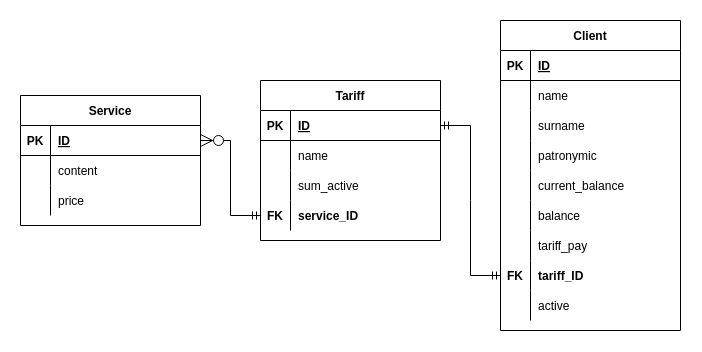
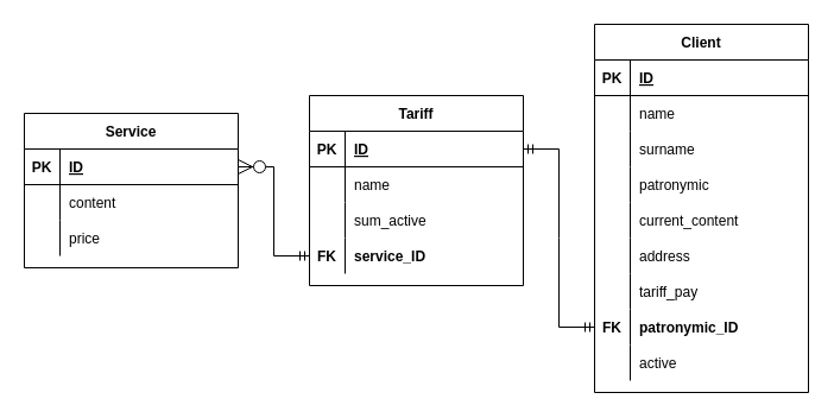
  <mxCell id="0" />
  <mxCell id="1" parent="0" />
  <mxCell id="2" value="Client" style="shape=table;startSize=30;container=1;collapsible=1;childLayout=tableLayout;fixedRows=1;rowLines=0;fontStyle=1;align=center;resizeLast=1;" parent="1" vertex="1"><mxGeometry x="500" y="20" width="180" height="310" as="geometry" /></mxCell>
  <mxCell id="3" value="" style="shape=tableRow;horizontal=0;startSize=0;swimlaneHead=0;swimlaneBody=0;fillColor=none;collapsible=0;dropTarget=0;points=[[0,0.5],[1,0.5]];portConstraint=eastwest;top=0;left=0;right=0;bottom=1;" parent="2" vertex="1"><mxGeometry y="30" width="180" height="30" as="geometry" /></mxCell>
  <mxCell id="4" value="PK" style="shape=partialRectangle;connectable=0;fillColor=none;top=0;left=0;bottom=0;right=0;fontStyle=1;overflow=hidden;" parent="3" vertex="1"><mxGeometry width="30" height="30" as="geometry"><mxRectangle width="30" height="30" as="alternateBounds" /></mxGeometry></mxCell>
  <mxCell id="5" value="ID" style="shape=partialRectangle;connectable=0;fillColor=none;top=0;left=0;bottom=0;right=0;align=left;spacingLeft=6;fontStyle=5;overflow=hidden;" parent="3" vertex="1"><mxGeometry x="30" width="150" height="30" as="geometry"><mxRectangle width="150" height="30" as="alternateBounds" /></mxGeometry></mxCell>
  <mxCell id="6" value="" style="shape=tableRow;horizontal=0;startSize=0;swimlaneHead=0;swimlaneBody=0;fillColor=none;collapsible=0;dropTarget=0;points=[[0,0.5],[1,0.5]];portConstraint=eastwest;top=0;left=0;right=0;bottom=0;" parent="2" vertex="1"><mxGeometry y="60" width="180" height="30" as="geometry" /></mxCell>
  <mxCell id="7" value="" style="shape=partialRectangle;connectable=0;fillColor=none;top=0;left=0;bottom=0;right=0;editable=1;overflow=hidden;" parent="6" vertex="1"><mxGeometry width="30" height="30" as="geometry"><mxRectangle width="30" height="30" as="alternateBounds" /></mxGeometry></mxCell>
  <mxCell id="8" value="name" style="shape=partialRectangle;connectable=0;fillColor=none;top=0;left=0;bottom=0;right=0;align=left;spacingLeft=6;overflow=hidden;" parent="6" vertex="1"><mxGeometry x="30" width="150" height="30" as="geometry"><mxRectangle width="150" height="30" as="alternateBounds" /></mxGeometry></mxCell>
  <mxCell id="9" value="" style="shape=tableRow;horizontal=0;startSize=0;swimlaneHead=0;swimlaneBody=0;fillColor=none;collapsible=0;dropTarget=0;points=[[0,0.5],[1,0.5]];portConstraint=eastwest;top=0;left=0;right=0;bottom=0;" parent="2" vertex="1"><mxGeometry y="90" width="180" height="30" as="geometry" /></mxCell>
  <mxCell id="10" value="" style="shape=partialRectangle;connectable=0;fillColor=none;top=0;left=0;bottom=0;right=0;editable=1;overflow=hidden;" parent="9" vertex="1"><mxGeometry width="30" height="30" as="geometry"><mxRectangle width="30" height="30" as="alternateBounds" /></mxGeometry></mxCell>
  <mxCell id="11" value="surname" style="shape=partialRectangle;connectable=0;fillColor=none;top=0;left=0;bottom=0;right=0;align=left;spacingLeft=6;overflow=hidden;" parent="9" vertex="1"><mxGeometry x="30" width="150" height="30" as="geometry"><mxRectangle width="150" height="30" as="alternateBounds" /></mxGeometry></mxCell>
  <mxCell id="12" value="" style="shape=tableRow;horizontal=0;startSize=0;swimlaneHead=0;swimlaneBody=0;fillColor=none;collapsible=0;dropTarget=0;points=[[0,0.5],[1,0.5]];portConstraint=eastwest;top=0;left=0;right=0;bottom=0;" parent="2" vertex="1"><mxGeometry y="120" width="180" height="30" as="geometry" /></mxCell>
  <mxCell id="13" value="" style="shape=partialRectangle;connectable=0;fillColor=none;top=0;left=0;bottom=0;right=0;editable=1;overflow=hidden;" parent="12" vertex="1"><mxGeometry width="30" height="30" as="geometry"><mxRectangle width="30" height="30" as="alternateBounds" /></mxGeometry></mxCell>
  <mxCell id="14" value="patronymic" style="shape=partialRectangle;connectable=0;fillColor=none;top=0;left=0;bottom=0;right=0;align=left;spacingLeft=6;overflow=hidden;" parent="12" vertex="1"><mxGeometry x="30" width="150" height="30" as="geometry"><mxRectangle width="150" height="30" as="alternateBounds" /></mxGeometry></mxCell>
  <mxCell id="15" style="shape=tableRow;horizontal=0;startSize=0;swimlaneHead=0;swimlaneBody=0;fillColor=none;collapsible=0;dropTarget=0;points=[[0,0.5],[1,0.5]];portConstraint=eastwest;top=0;left=0;right=0;bottom=0;" parent="2" vertex="1"><mxGeometry y="150" width="180" height="30" as="geometry" /></mxCell>
  <mxCell id="16" style="shape=partialRectangle;connectable=0;fillColor=none;top=0;left=0;bottom=0;right=0;editable=1;overflow=hidden;" parent="15" vertex="1"><mxGeometry width="30" height="30" as="geometry"><mxRectangle width="30" height="30" as="alternateBounds" /></mxGeometry></mxCell>
- <mxCell id="17" value="current_balance" style="shape=partialRectangle;connectable=0;fillColor=none;top=0;left=0;bottom=0;right=0;align=left;spacingLeft=6;overflow=hidden;" parent="15" vertex="1"><mxGeometry x="30" width="150" height="30" as="geometry"><mxRectangle width="150" height="30" as="alternateBounds" /></mxGeometry></mxCell>
+ <mxCell id="17" value="current_content" style="shape=partialRectangle;connectable=0;fillColor=none;top=0;left=0;bottom=0;right=0;align=left;spacingLeft=6;overflow=hidden;" parent="15" vertex="1"><mxGeometry x="30" width="150" height="30" as="geometry"><mxRectangle width="150" height="30" as="alternateBounds" /></mxGeometry></mxCell>
  <mxCell id="18" style="shape=tableRow;horizontal=0;startSize=0;swimlaneHead=0;swimlaneBody=0;fillColor=none;collapsible=0;dropTarget=0;points=[[0,0.5],[1,0.5]];portConstraint=eastwest;top=0;left=0;right=0;bottom=0;" parent="2" vertex="1"><mxGeometry y="180" width="180" height="30" as="geometry" /></mxCell>
  <mxCell id="19" style="shape=partialRectangle;connectable=0;fillColor=none;top=0;left=0;bottom=0;right=0;editable=1;overflow=hidden;" parent="18" vertex="1"><mxGeometry width="30" height="30" as="geometry"><mxRectangle width="30" height="30" as="alternateBounds" /></mxGeometry></mxCell>
- <mxCell id="20" value="balance" style="shape=partialRectangle;connectable=0;fillColor=none;top=0;left=0;bottom=0;right=0;align=left;spacingLeft=6;overflow=hidden;" parent="18" vertex="1"><mxGeometry x="30" width="150" height="30" as="geometry"><mxRectangle width="150" height="30" as="alternateBounds" /></mxGeometry></mxCell>
+ <mxCell id="20" value="address" style="shape=partialRectangle;connectable=0;fillColor=none;top=0;left=0;bottom=0;right=0;align=left;spacingLeft=6;overflow=hidden;" parent="18" vertex="1"><mxGeometry x="30" width="150" height="30" as="geometry"><mxRectangle width="150" height="30" as="alternateBounds" /></mxGeometry></mxCell>
  <mxCell id="21" style="shape=tableRow;horizontal=0;startSize=0;swimlaneHead=0;swimlaneBody=0;fillColor=none;collapsible=0;dropTarget=0;points=[[0,0.5],[1,0.5]];portConstraint=eastwest;top=0;left=0;right=0;bottom=0;" parent="2" vertex="1"><mxGeometry y="210" width="180" height="30" as="geometry" /></mxCell>
  <mxCell id="22" style="shape=partialRectangle;connectable=0;fillColor=none;top=0;left=0;bottom=0;right=0;editable=1;overflow=hidden;" parent="21" vertex="1"><mxGeometry width="30" height="30" as="geometry"><mxRectangle width="30" height="30" as="alternateBounds" /></mxGeometry></mxCell>
  <mxCell id="23" value="tariff_pay" style="shape=partialRectangle;connectable=0;fillColor=none;top=0;left=0;bottom=0;right=0;align=left;spacingLeft=6;overflow=hidden;" parent="21" vertex="1"><mxGeometry x="30" width="150" height="30" as="geometry"><mxRectangle width="150" height="30" as="alternateBounds" /></mxGeometry></mxCell>
  <mxCell id="24" style="shape=tableRow;horizontal=0;startSize=0;swimlaneHead=0;swimlaneBody=0;fillColor=none;collapsible=0;dropTarget=0;points=[[0,0.5],[1,0.5]];portConstraint=eastwest;top=0;left=0;right=0;bottom=0;" parent="2" vertex="1"><mxGeometry y="240" width="180" height="30" as="geometry" /></mxCell>
  <mxCell id="25" value="FK" style="shape=partialRectangle;connectable=0;fillColor=none;top=0;left=0;bottom=0;right=0;editable=1;overflow=hidden;fontStyle=1" parent="24" vertex="1"><mxGeometry width="30" height="30" as="geometry"><mxRectangle width="30" height="30" as="alternateBounds" /></mxGeometry></mxCell>
- <mxCell id="26" value="tariff_ID" style="shape=partialRectangle;connectable=0;fillColor=none;top=0;left=0;bottom=0;right=0;align=left;spacingLeft=6;overflow=hidden;fontStyle=1" parent="24" vertex="1"><mxGeometry x="30" width="150" height="30" as="geometry"><mxRectangle width="150" height="30" as="alternateBounds" /></mxGeometry></mxCell>
+ <mxCell id="26" value="patronymic_ID" style="shape=partialRectangle;connectable=0;fillColor=none;top=0;left=0;bottom=0;right=0;align=left;spacingLeft=6;overflow=hidden;fontStyle=1" parent="24" vertex="1"><mxGeometry x="30" width="150" height="30" as="geometry"><mxRectangle width="150" height="30" as="alternateBounds" /></mxGeometry></mxCell>
  <mxCell id="27" style="shape=tableRow;horizontal=0;startSize=0;swimlaneHead=0;swimlaneBody=0;fillColor=none;collapsible=0;dropTarget=0;points=[[0,0.5],[1,0.5]];portConstraint=eastwest;top=0;left=0;right=0;bottom=0;" parent="2" vertex="1"><mxGeometry y="270" width="180" height="30" as="geometry" /></mxCell>
  <mxCell id="28" style="shape=partialRectangle;connectable=0;fillColor=none;top=0;left=0;bottom=0;right=0;editable=1;overflow=hidden;" parent="27" vertex="1"><mxGeometry width="30" height="30" as="geometry"><mxRectangle width="30" height="30" as="alternateBounds" /></mxGeometry></mxCell>
  <mxCell id="29" value="active" style="shape=partialRectangle;connectable=0;fillColor=none;top=0;left=0;bottom=0;right=0;align=left;spacingLeft=6;overflow=hidden;" parent="27" vertex="1"><mxGeometry x="30" width="150" height="30" as="geometry"><mxRectangle width="150" height="30" as="alternateBounds" /></mxGeometry></mxCell>
  <mxCell id="30" value="Tariff" style="shape=table;startSize=30;container=1;collapsible=1;childLayout=tableLayout;fixedRows=1;rowLines=0;fontStyle=1;align=center;resizeLast=1;" parent="1" vertex="1"><mxGeometry x="260" y="80" width="180" height="160" as="geometry" /></mxCell>
  <mxCell id="31" value="" style="shape=tableRow;horizontal=0;startSize=0;swimlaneHead=0;swimlaneBody=0;fillColor=none;collapsible=0;dropTarget=0;points=[[0,0.5],[1,0.5]];portConstraint=eastwest;top=0;left=0;right=0;bottom=1;" parent="30" vertex="1"><mxGeometry y="30" width="180" height="30" as="geometry" /></mxCell>
  <mxCell id="32" value="PK" style="shape=partialRectangle;connectable=0;fillColor=none;top=0;left=0;bottom=0;right=0;fontStyle=1;overflow=hidden;" parent="31" vertex="1"><mxGeometry width="30" height="30" as="geometry"><mxRectangle width="30" height="30" as="alternateBounds" /></mxGeometry></mxCell>
  <mxCell id="33" value="ID" style="shape=partialRectangle;connectable=0;fillColor=none;top=0;left=0;bottom=0;right=0;align=left;spacingLeft=6;fontStyle=5;overflow=hidden;" parent="31" vertex="1"><mxGeometry x="30" width="150" height="30" as="geometry"><mxRectangle width="150" height="30" as="alternateBounds" /></mxGeometry></mxCell>
  <mxCell id="34" value="" style="shape=tableRow;horizontal=0;startSize=0;swimlaneHead=0;swimlaneBody=0;fillColor=none;collapsible=0;dropTarget=0;points=[[0,0.5],[1,0.5]];portConstraint=eastwest;top=0;left=0;right=0;bottom=0;" parent="30" vertex="1"><mxGeometry y="60" width="180" height="30" as="geometry" /></mxCell>
  <mxCell id="35" value="" style="shape=partialRectangle;connectable=0;fillColor=none;top=0;left=0;bottom=0;right=0;editable=1;overflow=hidden;" parent="34" vertex="1"><mxGeometry width="30" height="30" as="geometry"><mxRectangle width="30" height="30" as="alternateBounds" /></mxGeometry></mxCell>
  <mxCell id="36" value="name" style="shape=partialRectangle;connectable=0;fillColor=none;top=0;left=0;bottom=0;right=0;align=left;spacingLeft=6;overflow=hidden;" parent="34" vertex="1"><mxGeometry x="30" width="150" height="30" as="geometry"><mxRectangle width="150" height="30" as="alternateBounds" /></mxGeometry></mxCell>
  <mxCell id="37" value="" style="shape=tableRow;horizontal=0;startSize=0;swimlaneHead=0;swimlaneBody=0;fillColor=none;collapsible=0;dropTarget=0;points=[[0,0.5],[1,0.5]];portConstraint=eastwest;top=0;left=0;right=0;bottom=0;" parent="30" vertex="1"><mxGeometry y="90" width="180" height="30" as="geometry" /></mxCell>
  <mxCell id="38" value="" style="shape=partialRectangle;connectable=0;fillColor=none;top=0;left=0;bottom=0;right=0;editable=1;overflow=hidden;" parent="37" vertex="1"><mxGeometry width="30" height="30" as="geometry"><mxRectangle width="30" height="30" as="alternateBounds" /></mxGeometry></mxCell>
  <mxCell id="39" value="sum_active" style="shape=partialRectangle;connectable=0;fillColor=none;top=0;left=0;bottom=0;right=0;align=left;spacingLeft=6;overflow=hidden;" parent="37" vertex="1"><mxGeometry x="30" width="150" height="30" as="geometry"><mxRectangle width="150" height="30" as="alternateBounds" /></mxGeometry></mxCell>
  <mxCell id="40" value="" style="shape=tableRow;horizontal=0;startSize=0;swimlaneHead=0;swimlaneBody=0;fillColor=none;collapsible=0;dropTarget=0;points=[[0,0.5],[1,0.5]];portConstraint=eastwest;top=0;left=0;right=0;bottom=0;" parent="30" vertex="1"><mxGeometry y="120" width="180" height="30" as="geometry" /></mxCell>
  <mxCell id="41" value="FK" style="shape=partialRectangle;connectable=0;fillColor=none;top=0;left=0;bottom=0;right=0;editable=1;overflow=hidden;fontStyle=1" parent="40" vertex="1"><mxGeometry width="30" height="30" as="geometry"><mxRectangle width="30" height="30" as="alternateBounds" /></mxGeometry></mxCell>
  <mxCell id="42" value="service_ID" style="shape=partialRectangle;connectable=0;fillColor=none;top=0;left=0;bottom=0;right=0;align=left;spacingLeft=6;overflow=hidden;fontStyle=1" parent="40" vertex="1"><mxGeometry x="30" width="150" height="30" as="geometry"><mxRectangle width="150" height="30" as="alternateBounds" /></mxGeometry></mxCell>
  <mxCell id="43" value="Service" style="shape=table;startSize=30;container=1;collapsible=1;childLayout=tableLayout;fixedRows=1;rowLines=0;fontStyle=1;align=center;resizeLast=1;" parent="1" vertex="1"><mxGeometry x="20" y="95" width="180" height="130" as="geometry" /></mxCell>
  <mxCell id="44" value="" style="shape=tableRow;horizontal=0;startSize=0;swimlaneHead=0;swimlaneBody=0;fillColor=none;collapsible=0;dropTarget=0;points=[[0,0.5],[1,0.5]];portConstraint=eastwest;top=0;left=0;right=0;bottom=1;" parent="43" vertex="1"><mxGeometry y="30" width="180" height="30" as="geometry" /></mxCell>
  <mxCell id="45" value="PK" style="shape=partialRectangle;connectable=0;fillColor=none;top=0;left=0;bottom=0;right=0;fontStyle=1;overflow=hidden;" parent="44" vertex="1"><mxGeometry width="30" height="30" as="geometry"><mxRectangle width="30" height="30" as="alternateBounds" /></mxGeometry></mxCell>
  <mxCell id="46" value="ID" style="shape=partialRectangle;connectable=0;fillColor=none;top=0;left=0;bottom=0;right=0;align=left;spacingLeft=6;fontStyle=5;overflow=hidden;" parent="44" vertex="1"><mxGeometry x="30" width="150" height="30" as="geometry"><mxRectangle width="150" height="30" as="alternateBounds" /></mxGeometry></mxCell>
  <mxCell id="47" value="" style="shape=tableRow;horizontal=0;startSize=0;swimlaneHead=0;swimlaneBody=0;fillColor=none;collapsible=0;dropTarget=0;points=[[0,0.5],[1,0.5]];portConstraint=eastwest;top=0;left=0;right=0;bottom=0;" parent="43" vertex="1"><mxGeometry y="60" width="180" height="30" as="geometry" /></mxCell>
  <mxCell id="48" value="" style="shape=partialRectangle;connectable=0;fillColor=none;top=0;left=0;bottom=0;right=0;editable=1;overflow=hidden;" parent="47" vertex="1"><mxGeometry width="30" height="30" as="geometry"><mxRectangle width="30" height="30" as="alternateBounds" /></mxGeometry></mxCell>
  <mxCell id="49" value="content" style="shape=partialRectangle;connectable=0;fillColor=none;top=0;left=0;bottom=0;right=0;align=left;spacingLeft=6;overflow=hidden;" parent="47" vertex="1"><mxGeometry x="30" width="150" height="30" as="geometry"><mxRectangle width="150" height="30" as="alternateBounds" /></mxGeometry></mxCell>
  <mxCell id="50" value="" style="shape=tableRow;horizontal=0;startSize=0;swimlaneHead=0;swimlaneBody=0;fillColor=none;collapsible=0;dropTarget=0;points=[[0,0.5],[1,0.5]];portConstraint=eastwest;top=0;left=0;right=0;bottom=0;" parent="43" vertex="1"><mxGeometry y="90" width="180" height="30" as="geometry" /></mxCell>
  <mxCell id="51" value="" style="shape=partialRectangle;connectable=0;fillColor=none;top=0;left=0;bottom=0;right=0;editable=1;overflow=hidden;" parent="50" vertex="1"><mxGeometry width="30" height="30" as="geometry"><mxRectangle width="30" height="30" as="alternateBounds" /></mxGeometry></mxCell>
  <mxCell id="52" value="price" style="shape=partialRectangle;connectable=0;fillColor=none;top=0;left=0;bottom=0;right=0;align=left;spacingLeft=6;overflow=hidden;" parent="50" vertex="1"><mxGeometry x="30" width="150" height="30" as="geometry"><mxRectangle width="150" height="30" as="alternateBounds" /></mxGeometry></mxCell>
  <mxCell id="53" value="" style="edgeStyle=entityRelationEdgeStyle;fontSize=12;html=1;endArrow=ERmandOne;startArrow=ERmandOne;rounded=0;entryX=0;entryY=0.5;entryDx=0;entryDy=0;" parent="1" source="31" target="24" edge="1"><mxGeometry width="100" height="100" relative="1" as="geometry"><mxPoint x="280" y="425" as="sourcePoint" /><mxPoint x="380" y="325" as="targetPoint" /></mxGeometry></mxCell>
  <mxCell id="54" value="" style="edgeStyle=entityRelationEdgeStyle;fontSize=12;html=1;endArrow=ERzeroToMany;startArrow=ERmandOne;rounded=0;endSize=10;entryX=1;entryY=0.5;entryDx=0;entryDy=0;exitX=0;exitY=0.5;exitDx=0;exitDy=0;" parent="1" source="40" target="44" edge="1"><mxGeometry width="100" height="100" relative="1" as="geometry"><mxPoint x="220" y="115" as="sourcePoint" /><mxPoint x="190" y="315" as="targetPoint" /></mxGeometry></mxCell>
